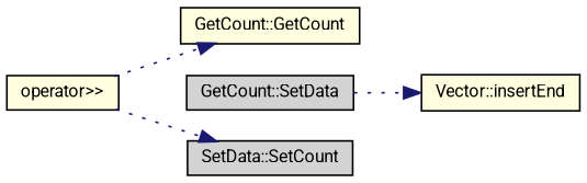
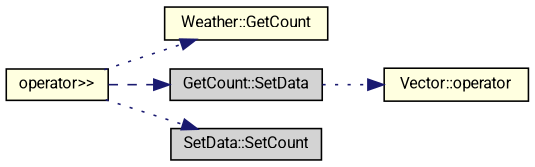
  digraph {
    fontname=Roboto
    rankdir=LR
    node [color=black fillcolor=lightyellow fontname=Roboto fontsize=10 shape=record style=filled]
    edge [color=midnightblue fontname=Roboto fontsize=10 labelfontname=Helvetica labelfontsize=10 style=dotted]
    n1 [fontcolor=black height=0.2 label="operator\>\>" width=0.4]
-   n2 [height=0.2 label="GetCount::GetCount" width=0.4]
+   n2 [height=0.2 label="Weather::GetCount" width=0.4]
    n3 [fillcolor=lightgrey height=0.2 label="GetCount::SetData" width=0.4]
    n4 [fillcolor=lightgrey height=0.2 label="SetData::SetCount" width=0.4]
-   n5 [height=0.2 label="Vector::insertEnd" width=0.4]
+   n5 [height=0.2 label="Vector::operator" width=0.4]
    n1 -> n2
+   n1 -> n3 [style=dashed]
    n1 -> n4
    n3 -> n5
  }
